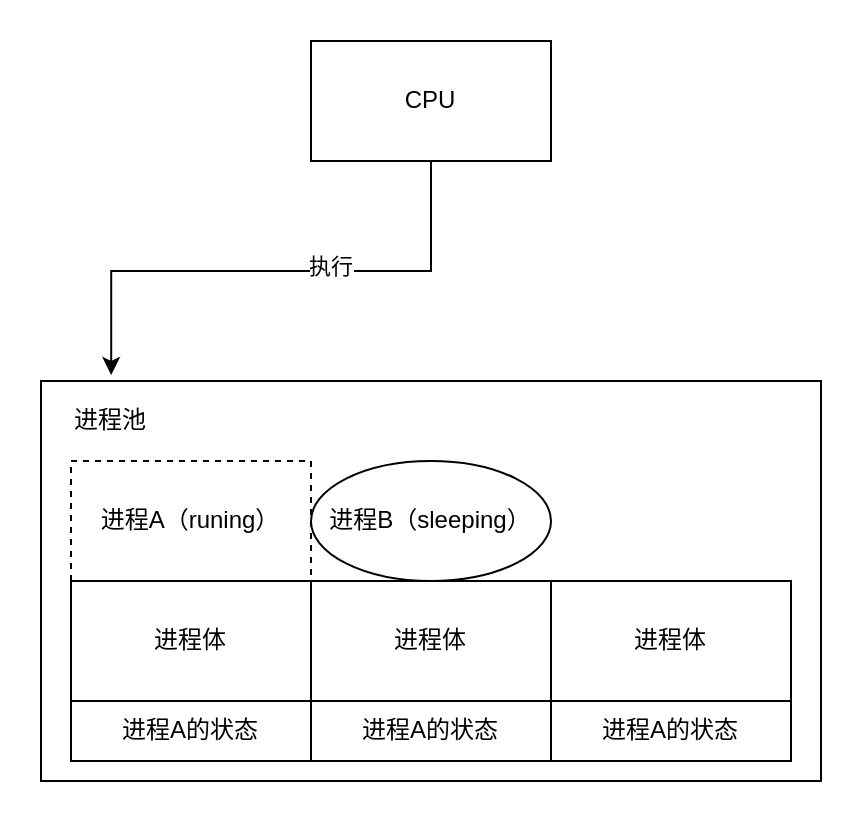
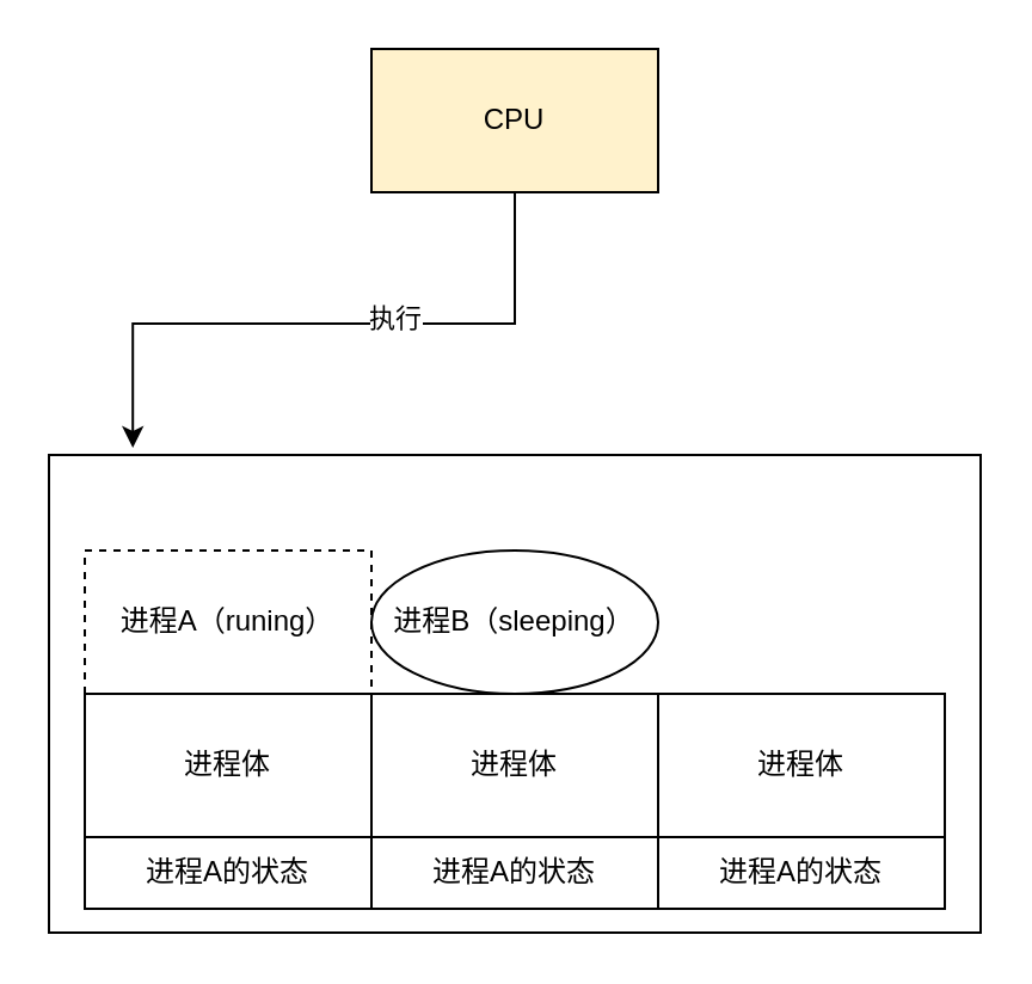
  <mxCell id="0" />
  <mxCell id="1" parent="0" />
  <mxCell id="2" value="" style="rounded=0;whiteSpace=wrap;html=1;" vertex="1" parent="1"><mxGeometry x="20" y="190" width="390" height="200" as="geometry" /></mxCell>
  <mxCell id="3" style="edgeStyle=orthogonalEdgeStyle;rounded=0;orthogonalLoop=1;jettySize=auto;html=1;exitX=0.5;exitY=1;exitDx=0;exitDy=0;entryX=0.09;entryY=-0.015;entryDx=0;entryDy=0;entryPerimeter=0;" edge="1" parent="1" source="5" target="2"><mxGeometry relative="1" as="geometry" /></mxCell>
  <mxCell id="4" value="执行" style="edgeLabel;html=1;align=center;verticalAlign=middle;resizable=0;points=[];" vertex="1" connectable="0" parent="3"><mxGeometry x="-0.208" y="-3" relative="1" as="geometry"><mxPoint as="offset" /></mxGeometry></mxCell>
- <mxCell id="5" value="CPU" style="rounded=0;whiteSpace=wrap;html=1;" vertex="1" parent="1"><mxGeometry x="155" y="20" width="120" height="60" as="geometry" /></mxCell>
+ <mxCell id="5" value="CPU" style="rounded=0;whiteSpace=wrap;html=1;fillColor=#fff2cc;" vertex="1" parent="1"><mxGeometry x="155" y="20" width="120" height="60" as="geometry" /></mxCell>
  <mxCell id="6" value="进程A（runing）" style="rounded=0;whiteSpace=wrap;html=1;dashed=1;" vertex="1" parent="1"><mxGeometry x="35" y="230" width="120" height="60" as="geometry" /></mxCell>
  <mxCell id="7" value="进程B（sleeping）" style="ellipse;whiteSpace=wrap;html=1;" vertex="1" parent="1"><mxGeometry x="155" y="230" width="120" height="60" as="geometry" /></mxCell>
  <mxCell id="8" value="进程体" style="rounded=0;whiteSpace=wrap;html=1;" vertex="1" parent="1"><mxGeometry x="35" y="290" width="120" height="60" as="geometry" /></mxCell>
  <mxCell id="9" value="进程体" style="rounded=0;whiteSpace=wrap;html=1;" vertex="1" parent="1"><mxGeometry x="155" y="290" width="120" height="60" as="geometry" /></mxCell>
  <mxCell id="10" value="进程体" style="rounded=0;whiteSpace=wrap;html=1;" vertex="1" parent="1"><mxGeometry x="275" y="290" width="120" height="60" as="geometry" /></mxCell>
  <mxCell id="11" value="进程A的状态" style="rounded=0;whiteSpace=wrap;html=1;" vertex="1" parent="1"><mxGeometry x="35" y="350" width="120" height="30" as="geometry" /></mxCell>
  <mxCell id="12" value="进程A的状态" style="rounded=0;whiteSpace=wrap;html=1;" vertex="1" parent="1"><mxGeometry x="155" y="350" width="120" height="30" as="geometry" /></mxCell>
  <mxCell id="13" value="进程A的状态" style="rounded=0;whiteSpace=wrap;html=1;" vertex="1" parent="1"><mxGeometry x="275" y="350" width="120" height="30" as="geometry" /></mxCell>
- <mxCell id="14" value="进程池" style="text;html=1;strokeColor=none;fillColor=none;align=center;verticalAlign=middle;whiteSpace=wrap;rounded=0;" vertex="1" parent="1"><mxGeometry x="35" y="200" width="40" height="20" as="geometry" /></mxCell>
